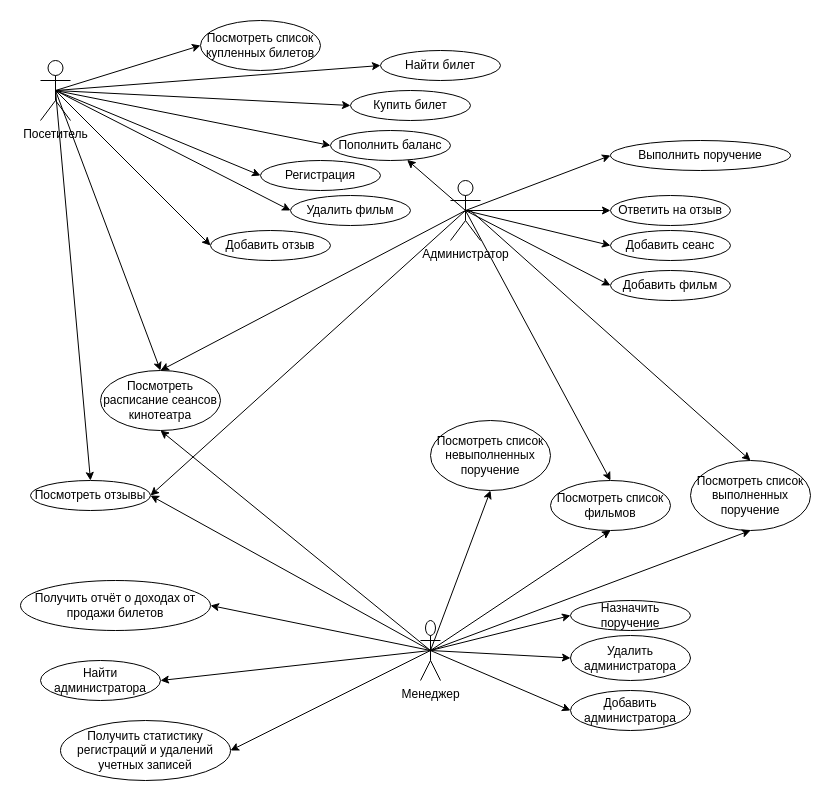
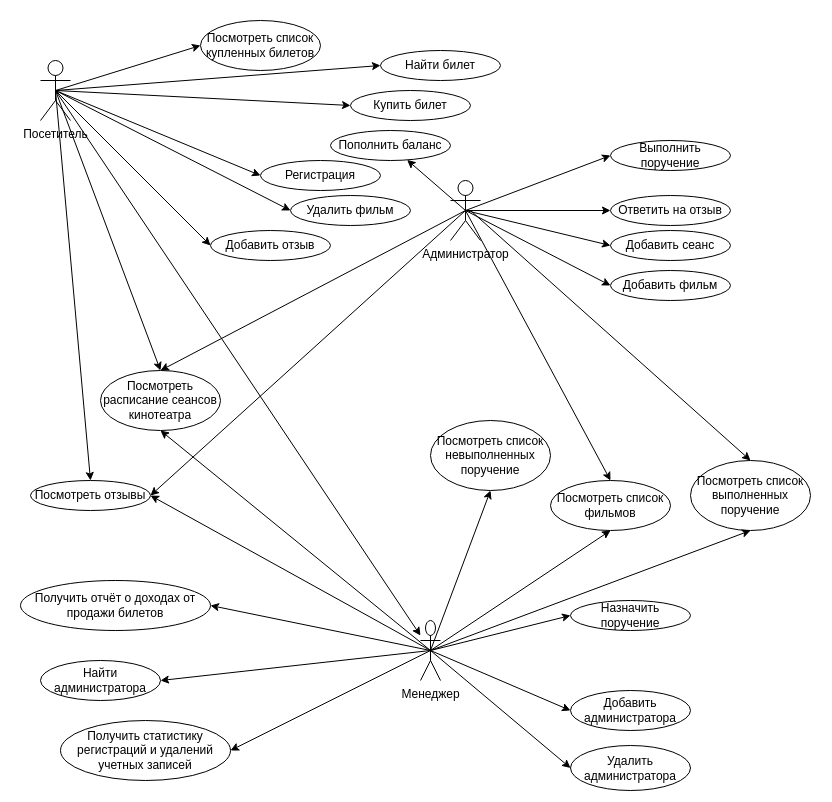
  <mxCell id="0" />
  <mxCell id="1" parent="0" />
  <mxCell id="2" value="Посетитель" style="shape=umlActor;verticalLabelPosition=bottom;verticalAlign=top;html=1;outlineConnect=0;" parent="1" vertex="1"><mxGeometry x="40" y="60" width="30" height="60" as="geometry" /></mxCell>
  <mxCell id="3" value="Посмотреть расписание сеансов кинотеатра" style="ellipse;whiteSpace=wrap;html=1;" parent="1" vertex="1"><mxGeometry x="100" y="370" width="120" height="60" as="geometry" /></mxCell>
  <mxCell id="4" value="Посмотреть отзывы" style="ellipse;whiteSpace=wrap;html=1;" parent="1" vertex="1"><mxGeometry x="30" y="480" width="120" height="30" as="geometry" /></mxCell>
  <mxCell id="5" value="Посмотреть список купленных билетов" style="ellipse;whiteSpace=wrap;html=1;" parent="1" vertex="1"><mxGeometry x="200" width="120" height="50" as="geometry" y="20" /></mxCell>
  <mxCell id="6" value="Найти билет" style="ellipse;whiteSpace=wrap;html=1;" parent="1" vertex="1"><mxGeometry x="380" y="50" width="120" height="30" as="geometry" /></mxCell>
  <mxCell id="7" value="Купить билет" style="ellipse;whiteSpace=wrap;html=1;" parent="1" vertex="1"><mxGeometry x="350" y="90" width="120" height="30" as="geometry" /></mxCell>
  <mxCell id="8" value="Пополнить баланс" style="ellipse;whiteSpace=wrap;html=1;" parent="1" vertex="1"><mxGeometry x="330" y="130" width="120" height="30" as="geometry" /></mxCell>
  <mxCell id="9" value="Удалить фильм" style="ellipse;whiteSpace=wrap;html=1;" parent="1" vertex="1"><mxGeometry x="290" y="195" width="120" height="30" as="geometry" /></mxCell>
  <mxCell id="10" value="Регистрация" style="ellipse;whiteSpace=wrap;html=1;" parent="1" vertex="1"><mxGeometry x="260" y="160" width="120" height="30" as="geometry" /></mxCell>
  <mxCell id="11" value="Добавить отзыв" style="ellipse;whiteSpace=wrap;html=1;" parent="1" vertex="1"><mxGeometry x="210" y="230" width="120" height="30" as="geometry" /></mxCell>
  <mxCell id="12" value="" style="endArrow=classic;html=1;rounded=0;exitX=0.5;exitY=0.5;exitDx=0;exitDy=0;exitPerimeter=0;entryX=0;entryY=0.5;entryDx=0;entryDy=0;" parent="1" source="2" target="5" edge="1"><mxGeometry width="50" height="50" relative="1" as="geometry"><mxPoint x="290" y="270" as="sourcePoint" /><mxPoint x="340" y="220" as="targetPoint" /></mxGeometry></mxCell>
  <mxCell id="13" value="" style="endArrow=classic;html=1;rounded=0;exitX=0.5;exitY=0.5;exitDx=0;exitDy=0;exitPerimeter=0;entryX=0;entryY=0.5;entryDx=0;entryDy=0;" parent="1" source="2" target="6" edge="1"><mxGeometry width="50" height="50" relative="1" as="geometry"><mxPoint x="65" y="100" as="sourcePoint" /><mxPoint x="210" y="55" as="targetPoint" /></mxGeometry></mxCell>
  <mxCell id="14" value="" style="endArrow=classic;html=1;rounded=0;exitX=0.5;exitY=0.5;exitDx=0;exitDy=0;exitPerimeter=0;entryX=0;entryY=0.5;entryDx=0;entryDy=0;" parent="1" source="2" target="7" edge="1"><mxGeometry width="50" height="50" relative="1" as="geometry"><mxPoint x="65" y="100" as="sourcePoint" /><mxPoint x="210" y="100" as="targetPoint" /></mxGeometry></mxCell>
- <mxCell id="15" value="" style="endArrow=classic;html=1;rounded=0;exitX=0.5;exitY=0.5;exitDx=0;exitDy=0;exitPerimeter=0;entryX=0;entryY=0.5;entryDx=0;entryDy=0;" parent="1" source="2" target="8" edge="1"><mxGeometry width="50" height="50" relative="1" as="geometry"><mxPoint x="65" y="100" as="sourcePoint" /><mxPoint x="210" y="135" as="targetPoint" /></mxGeometry></mxCell>
+ <mxCell id="15" value="" style="endArrow=classic;html=1;rounded=0;exitX=0.5;exitY=0.5;exitDx=0;exitDy=0;exitPerimeter=0;" parent="1" source="2" target="30" edge="1"><mxGeometry width="50" height="50" relative="1" as="geometry"><mxPoint x="65" y="100" as="sourcePoint" /><mxPoint x="210" y="135" as="targetPoint" /></mxGeometry></mxCell>
  <mxCell id="16" value="" style="endArrow=classic;html=1;rounded=0;exitX=0.5;exitY=0.5;exitDx=0;exitDy=0;exitPerimeter=0;entryX=0;entryY=0.5;entryDx=0;entryDy=0;" parent="1" source="2" target="10" edge="1"><mxGeometry width="50" height="50" relative="1" as="geometry"><mxPoint x="65" y="100" as="sourcePoint" /><mxPoint x="210" y="175" as="targetPoint" /></mxGeometry></mxCell>
  <mxCell id="17" value="" style="endArrow=classic;html=1;rounded=0;exitX=0.5;exitY=0.5;exitDx=0;exitDy=0;exitPerimeter=0;entryX=0;entryY=0.5;entryDx=0;entryDy=0;" parent="1" source="2" target="9" edge="1"><mxGeometry width="50" height="50" relative="1" as="geometry"><mxPoint x="65" y="100" as="sourcePoint" /><mxPoint x="210" y="215" as="targetPoint" /></mxGeometry></mxCell>
  <mxCell id="18" value="Администратор" style="shape=umlActor;verticalLabelPosition=bottom;verticalAlign=top;html=1;outlineConnect=0;" parent="1" vertex="1"><mxGeometry x="450" y="180" width="30" height="60" as="geometry" /></mxCell>
- <mxCell id="19" value="Выполнить поручение" style="ellipse;whiteSpace=wrap;html=1;" parent="1" vertex="1"><mxGeometry x="610" y="140" width="180" height="30" as="geometry" /></mxCell>
+ <mxCell id="19" value="Выполнить поручение" style="ellipse;whiteSpace=wrap;html=1;" parent="1" vertex="1"><mxGeometry x="610" y="140" width="120" height="30" as="geometry" /></mxCell>
  <mxCell id="20" value="Ответить на отзыв" style="ellipse;whiteSpace=wrap;html=1;" parent="1" vertex="1"><mxGeometry x="610" y="195" width="120" height="30" as="geometry" /></mxCell>
  <mxCell id="21" value="Добавить сеанс" style="ellipse;whiteSpace=wrap;html=1;" parent="1" vertex="1"><mxGeometry x="610" y="230" width="120" height="30" as="geometry" /></mxCell>
  <mxCell id="22" value="Добавить фильм" style="ellipse;whiteSpace=wrap;html=1;" parent="1" vertex="1"><mxGeometry x="610" y="270" width="120" height="30" as="geometry" /></mxCell>
  <mxCell id="23" value="Посмотреть список выполненных поручение" style="ellipse;whiteSpace=wrap;html=1;" parent="1" vertex="1"><mxGeometry x="690" y="460" width="120" height="70" as="geometry" /></mxCell>
  <mxCell id="24" value="Посмотреть список невыполненных поручение" style="ellipse;whiteSpace=wrap;html=1;" parent="1" vertex="1"><mxGeometry x="430" y="420" width="120" height="70" as="geometry" /></mxCell>
  <mxCell id="25" value="" style="endArrow=classic;html=1;rounded=0;exitX=0.5;exitY=0.5;exitDx=0;exitDy=0;exitPerimeter=0;entryX=0;entryY=0.5;entryDx=0;entryDy=0;" parent="1" source="18" target="19" edge="1"><mxGeometry width="50" height="50" relative="1" as="geometry"><mxPoint x="700" y="390" as="sourcePoint" /><mxPoint x="750" y="340" as="targetPoint" /></mxGeometry></mxCell>
  <mxCell id="26" value="" style="endArrow=classic;html=1;rounded=0;exitX=0.5;exitY=0.5;exitDx=0;exitDy=0;exitPerimeter=0;entryX=0;entryY=0.5;entryDx=0;entryDy=0;" parent="1" source="18" target="20" edge="1"><mxGeometry width="50" height="50" relative="1" as="geometry"><mxPoint x="475" y="220" as="sourcePoint" /><mxPoint x="620" y="175" as="targetPoint" /></mxGeometry></mxCell>
  <mxCell id="27" value="" style="endArrow=classic;html=1;rounded=0;exitX=0.5;exitY=0.5;exitDx=0;exitDy=0;exitPerimeter=0;entryX=0;entryY=0.5;entryDx=0;entryDy=0;" parent="1" source="18" target="21" edge="1"><mxGeometry width="50" height="50" relative="1" as="geometry"><mxPoint x="475" y="220" as="sourcePoint" /><mxPoint x="620" y="220" as="targetPoint" /></mxGeometry></mxCell>
  <mxCell id="28" value="" style="endArrow=classic;html=1;rounded=0;exitX=0.5;exitY=0.5;exitDx=0;exitDy=0;exitPerimeter=0;entryX=0;entryY=0.5;entryDx=0;entryDy=0;" parent="1" source="18" target="22" edge="1"><mxGeometry width="50" height="50" relative="1" as="geometry"><mxPoint x="475" y="220" as="sourcePoint" /><mxPoint x="620" y="255" as="targetPoint" /></mxGeometry></mxCell>
  <mxCell id="29" value="Посмотреть список фильмов" style="ellipse;whiteSpace=wrap;html=1;" parent="1" vertex="1"><mxGeometry x="550" y="480" width="120" height="50" as="geometry" /></mxCell>
  <mxCell id="30" value="Менеджер" style="shape=umlActor;verticalLabelPosition=bottom;verticalAlign=top;html=1;outlineConnect=0;" parent="1" vertex="1"><mxGeometry x="420" y="620" width="20" height="60" as="geometry" /></mxCell>
  <mxCell id="31" value="Назначить поручение" style="ellipse;whiteSpace=wrap;html=1;" parent="1" vertex="1"><mxGeometry x="570" y="600" width="120" height="30" as="geometry" /></mxCell>
- <mxCell id="32" value="Удалить администратора" style="ellipse;whiteSpace=wrap;html=1;" parent="1" vertex="1"><mxGeometry x="570" y="635" width="120" height="45" as="geometry" /></mxCell>
+ <mxCell id="32" value="Удалить администратора" style="ellipse;whiteSpace=wrap;html=1;" parent="1" vertex="1"><mxGeometry x="570" y="745" width="120" height="45" as="geometry" /></mxCell>
  <mxCell id="33" value="Добавить администратора" style="ellipse;whiteSpace=wrap;html=1;" parent="1" vertex="1"><mxGeometry x="570" y="690" width="120" height="40" as="geometry" /></mxCell>
  <mxCell id="34" value="" style="endArrow=classic;html=1;rounded=0;exitX=0.5;exitY=0.5;exitDx=0;exitDy=0;exitPerimeter=0;entryX=0;entryY=0.5;entryDx=0;entryDy=0;" parent="1" source="30" target="31" edge="1"><mxGeometry width="50" height="50" relative="1" as="geometry"><mxPoint x="660" y="830" as="sourcePoint" /><mxPoint x="710" y="780" as="targetPoint" /></mxGeometry></mxCell>
  <mxCell id="35" value="" style="endArrow=classic;html=1;rounded=0;exitX=0.5;exitY=0.5;exitDx=0;exitDy=0;exitPerimeter=0;entryX=0;entryY=0.5;entryDx=0;entryDy=0;" parent="1" source="30" target="32" edge="1"><mxGeometry width="50" height="50" relative="1" as="geometry"><mxPoint x="435" y="660" as="sourcePoint" /><mxPoint x="580" y="615" as="targetPoint" /></mxGeometry></mxCell>
  <mxCell id="36" value="" style="endArrow=classic;html=1;rounded=0;exitX=0.5;exitY=0.5;exitDx=0;exitDy=0;exitPerimeter=0;entryX=0;entryY=0.5;entryDx=0;entryDy=0;" parent="1" source="30" target="33" edge="1"><mxGeometry width="50" height="50" relative="1" as="geometry"><mxPoint x="435" y="660" as="sourcePoint" /><mxPoint x="580" y="660" as="targetPoint" /></mxGeometry></mxCell>
  <mxCell id="37" value="Найти администратора" style="ellipse;whiteSpace=wrap;html=1;" parent="1" vertex="1"><mxGeometry x="40" y="660" width="120" height="40" as="geometry" /></mxCell>
  <mxCell id="38" value="Получить статистику регистраций и удалений учетных записей" style="ellipse;whiteSpace=wrap;html=1;" parent="1" vertex="1"><mxGeometry x="60" y="720" width="170" height="60" as="geometry" /></mxCell>
  <mxCell id="39" value="Получить отчёт о доходах от продажи билетов" style="ellipse;whiteSpace=wrap;html=1;" parent="1" vertex="1"><mxGeometry x="20" y="580" width="190" height="50" as="geometry" /></mxCell>
  <mxCell id="40" value="" style="endArrow=classic;html=1;rounded=0;exitX=0.5;exitY=0.5;exitDx=0;exitDy=0;exitPerimeter=0;entryX=1;entryY=0.5;entryDx=0;entryDy=0;" parent="1" source="30" target="38" edge="1"><mxGeometry width="50" height="50" relative="1" as="geometry"><mxPoint x="435" y="660" as="sourcePoint" /><mxPoint x="580" y="765" as="targetPoint" /></mxGeometry></mxCell>
  <mxCell id="41" value="" style="endArrow=classic;html=1;rounded=0;exitX=0.5;exitY=0.5;exitDx=0;exitDy=0;exitPerimeter=0;entryX=1;entryY=0.5;entryDx=0;entryDy=0;" parent="1" source="30" target="37" edge="1"><mxGeometry width="50" height="50" relative="1" as="geometry"><mxPoint x="435" y="660" as="sourcePoint" /><mxPoint x="310" y="800" as="targetPoint" /></mxGeometry></mxCell>
  <mxCell id="42" value="" style="endArrow=classic;html=1;rounded=0;exitX=0.5;exitY=0.5;exitDx=0;exitDy=0;exitPerimeter=0;entryX=1;entryY=0.5;entryDx=0;entryDy=0;" parent="1" source="30" target="39" edge="1"><mxGeometry width="50" height="50" relative="1" as="geometry"><mxPoint x="435" y="660" as="sourcePoint" /><mxPoint x="290" y="710" as="targetPoint" /></mxGeometry></mxCell>
  <mxCell id="43" value="" style="endArrow=classic;html=1;rounded=0;exitX=0.5;exitY=0.5;exitDx=0;exitDy=0;exitPerimeter=0;entryX=1;entryY=0.5;entryDx=0;entryDy=0;" parent="1" source="30" target="4" edge="1"><mxGeometry width="50" height="50" relative="1" as="geometry"><mxPoint x="435" y="660" as="sourcePoint" /><mxPoint x="330" y="615" as="targetPoint" /></mxGeometry></mxCell>
  <mxCell id="44" value="" style="endArrow=classic;html=1;rounded=0;exitX=0.5;exitY=0.5;exitDx=0;exitDy=0;exitPerimeter=0;entryX=0.5;entryY=0;entryDx=0;entryDy=0;" parent="1" source="2" target="4" edge="1"><mxGeometry width="50" height="50" relative="1" as="geometry"><mxPoint x="435" y="660" as="sourcePoint" /><mxPoint x="400" y="540" as="targetPoint" /></mxGeometry></mxCell>
  <mxCell id="45" value="" style="endArrow=classic;html=1;rounded=0;exitX=0.5;exitY=0.5;exitDx=0;exitDy=0;exitPerimeter=0;entryX=0.5;entryY=0;entryDx=0;entryDy=0;" parent="1" source="2" target="3" edge="1"><mxGeometry width="50" height="50" relative="1" as="geometry"><mxPoint x="65" y="100" as="sourcePoint" /><mxPoint x="90" y="470" as="targetPoint" /></mxGeometry></mxCell>
  <mxCell id="46" value="" style="endArrow=classic;html=1;rounded=0;exitX=0.5;exitY=0.5;exitDx=0;exitDy=0;exitPerimeter=0;entryX=0;entryY=0.5;entryDx=0;entryDy=0;" parent="1" source="2" target="11" edge="1"><mxGeometry width="50" height="50" relative="1" as="geometry"><mxPoint x="65" y="100" as="sourcePoint" /><mxPoint x="310" y="330" as="targetPoint" /></mxGeometry></mxCell>
  <mxCell id="47" value="" style="endArrow=classic;html=1;rounded=0;exitX=0.5;exitY=0.5;exitDx=0;exitDy=0;exitPerimeter=0;entryX=0.5;entryY=0;entryDx=0;entryDy=0;" parent="1" source="18" target="3" edge="1"><mxGeometry width="50" height="50" relative="1" as="geometry"><mxPoint x="475" y="220" as="sourcePoint" /><mxPoint x="620" y="295" as="targetPoint" /></mxGeometry></mxCell>
  <mxCell id="48" value="" style="endArrow=classic;html=1;rounded=0;exitX=0.5;exitY=0.5;exitDx=0;exitDy=0;exitPerimeter=0;entryX=1;entryY=0.5;entryDx=0;entryDy=0;" parent="1" source="18" target="4" edge="1"><mxGeometry width="50" height="50" relative="1" as="geometry"><mxPoint x="65" y="100" as="sourcePoint" /><mxPoint x="140" y="450" as="targetPoint" /></mxGeometry></mxCell>
  <mxCell id="49" value="" style="endArrow=classic;html=1;rounded=0;exitX=0.5;exitY=0.5;exitDx=0;exitDy=0;exitPerimeter=0;entryX=0.5;entryY=1;entryDx=0;entryDy=0;" parent="1" source="30" target="24" edge="1"><mxGeometry width="50" height="50" relative="1" as="geometry"><mxPoint x="435" y="660" as="sourcePoint" /><mxPoint x="580" y="625" as="targetPoint" /></mxGeometry></mxCell>
  <mxCell id="50" value="" style="endArrow=classic;html=1;rounded=0;exitX=0.5;exitY=0.5;exitDx=0;exitDy=0;exitPerimeter=0;entryX=0.5;entryY=1;entryDx=0;entryDy=0;" parent="1" source="30" target="23" edge="1"><mxGeometry width="50" height="50" relative="1" as="geometry"><mxPoint x="435" y="660" as="sourcePoint" /><mxPoint x="510" y="430" as="targetPoint" /></mxGeometry></mxCell>
  <mxCell id="51" value="" style="endArrow=classic;html=1;rounded=0;exitX=0.5;exitY=0.5;exitDx=0;exitDy=0;exitPerimeter=0;entryX=0.5;entryY=1;entryDx=0;entryDy=0;" parent="1" source="30" target="29" edge="1"><mxGeometry width="50" height="50" relative="1" as="geometry"><mxPoint x="435" y="660" as="sourcePoint" /><mxPoint x="435" y="460" as="targetPoint" /></mxGeometry></mxCell>
  <mxCell id="52" value="" style="endArrow=classic;html=1;rounded=0;exitX=0.5;exitY=0.5;exitDx=0;exitDy=0;exitPerimeter=0;" parent="1" source="18" target="8" edge="1"><mxGeometry width="50" height="50" relative="1" as="geometry"><mxPoint x="475" y="220" as="sourcePoint" /><mxPoint x="620" y="295" as="targetPoint" /></mxGeometry></mxCell>
  <mxCell id="53" value="" style="endArrow=classic;html=1;rounded=0;exitX=0.5;exitY=0.5;exitDx=0;exitDy=0;exitPerimeter=0;entryX=0.5;entryY=0;entryDx=0;entryDy=0;" parent="1" source="18" target="29" edge="1"><mxGeometry width="50" height="50" relative="1" as="geometry"><mxPoint x="475" y="220" as="sourcePoint" /><mxPoint x="435" y="390" as="targetPoint" /></mxGeometry></mxCell>
  <mxCell id="54" value="" style="endArrow=classic;html=1;rounded=0;entryX=0.5;entryY=0;entryDx=0;entryDy=0;" parent="1" target="23" edge="1"><mxGeometry width="50" height="50" relative="1" as="geometry"><mxPoint x="470" y="210" as="sourcePoint" /><mxPoint x="580" y="430" as="targetPoint" /></mxGeometry></mxCell>
  <mxCell id="55" value="" style="endArrow=classic;html=1;rounded=0;exitX=0.5;exitY=0.5;exitDx=0;exitDy=0;exitPerimeter=0;entryX=0.5;entryY=1;entryDx=0;entryDy=0;" parent="1" source="30" target="3" edge="1"><mxGeometry width="50" height="50" relative="1" as="geometry"><mxPoint x="435" y="660" as="sourcePoint" /><mxPoint x="160" y="505" as="targetPoint" /></mxGeometry></mxCell>
